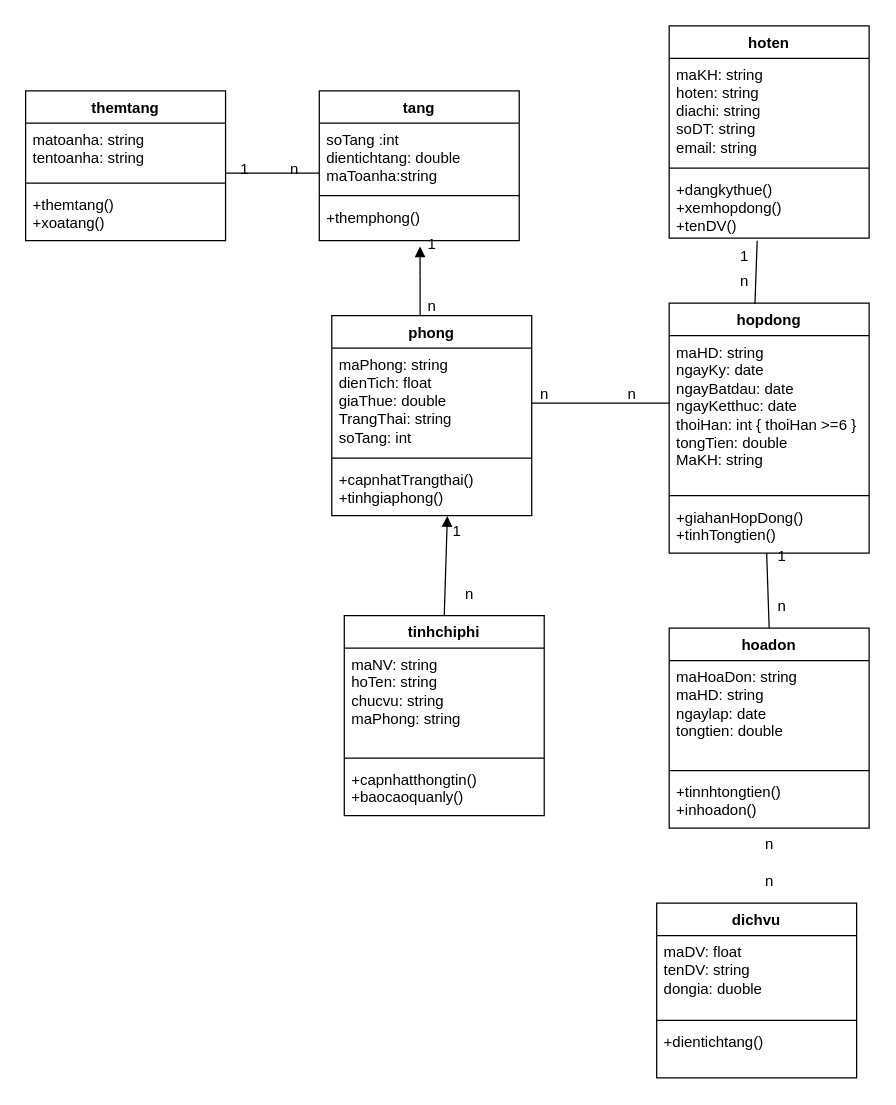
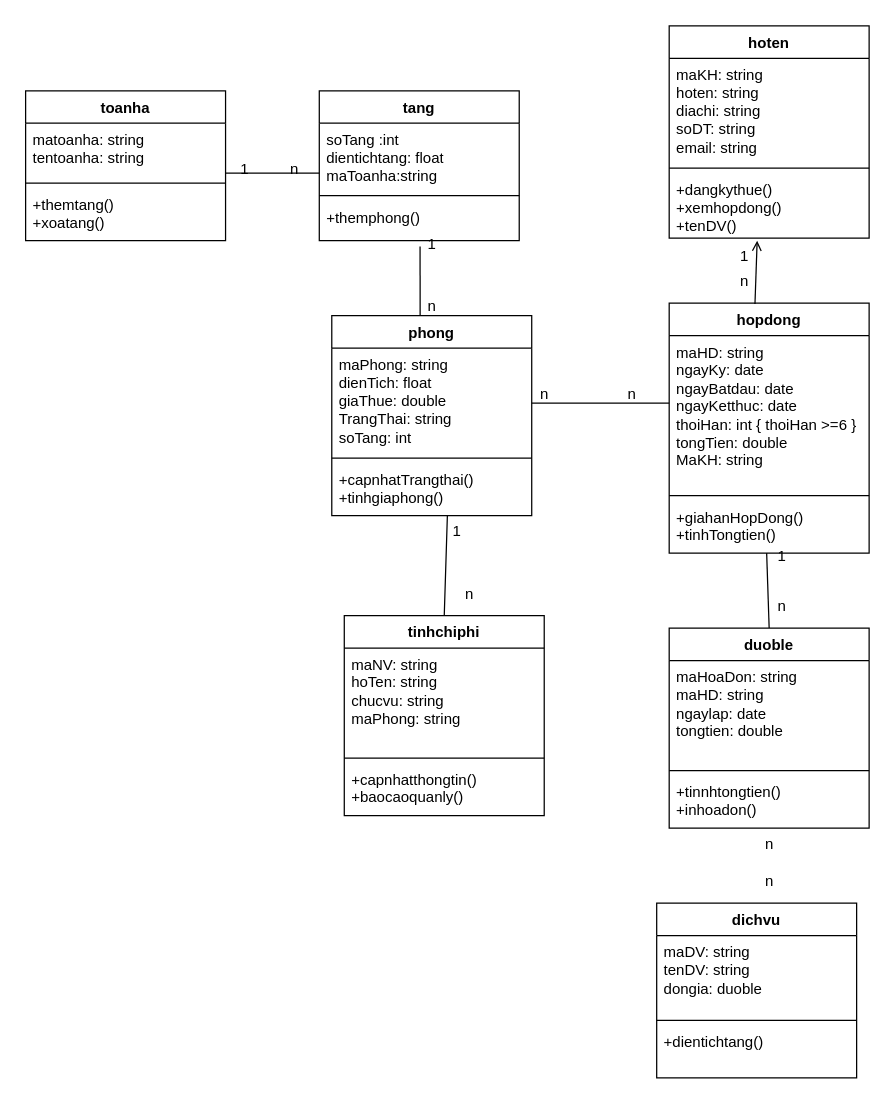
  <mxCell id="0" />
  <mxCell id="1" parent="0" />
- <mxCell id="2" value="themtang" style="swimlane;fontStyle=1;align=center;verticalAlign=top;childLayout=stackLayout;horizontal=1;startSize=26;horizontalStack=0;resizeParent=1;resizeParentMax=0;resizeLast=0;collapsible=1;marginBottom=0;whiteSpace=wrap;html=1;" vertex="1" parent="1"><mxGeometry x="20" y="72" width="160" height="120" as="geometry" /></mxCell>
+ <mxCell id="2" value="toanha" style="swimlane;fontStyle=1;align=center;verticalAlign=top;childLayout=stackLayout;horizontal=1;startSize=26;horizontalStack=0;resizeParent=1;resizeParentMax=0;resizeLast=0;collapsible=1;marginBottom=0;whiteSpace=wrap;html=1;" vertex="1" parent="1"><mxGeometry x="20" y="72" width="160" height="120" as="geometry" /></mxCell>
  <mxCell id="3" value="matoanha: string&lt;div&gt;tentoanha: string&lt;/div&gt;" style="text;strokeColor=none;fillColor=none;align=left;verticalAlign=top;spacingLeft=4;spacingRight=4;overflow=hidden;rotatable=0;points=[[0,0.5],[1,0.5]];portConstraint=eastwest;whiteSpace=wrap;html=1;" vertex="1" parent="2"><mxGeometry y="26" width="160" height="44" as="geometry" /></mxCell>
  <mxCell id="4" value="" style="line;strokeWidth=1;fillColor=none;align=left;verticalAlign=middle;spacingTop=-1;spacingLeft=3;spacingRight=3;rotatable=0;labelPosition=right;points=[];portConstraint=eastwest;strokeColor=inherit;" vertex="1" parent="2"><mxGeometry y="70" width="160" height="8" as="geometry" /></mxCell>
  <mxCell id="5" value="+themtang()&lt;div&gt;+xoatang()&lt;/div&gt;" style="text;strokeColor=none;fillColor=none;align=left;verticalAlign=top;spacingLeft=4;spacingRight=4;overflow=hidden;rotatable=0;points=[[0,0.5],[1,0.5]];portConstraint=eastwest;whiteSpace=wrap;html=1;" vertex="1" parent="2"><mxGeometry y="78" width="160" height="42" as="geometry" /></mxCell>
  <mxCell id="6" value="tang" style="swimlane;fontStyle=1;align=center;verticalAlign=top;childLayout=stackLayout;horizontal=1;startSize=26;horizontalStack=0;resizeParent=1;resizeParentMax=0;resizeLast=0;collapsible=1;marginBottom=0;whiteSpace=wrap;html=1;" vertex="1" parent="1"><mxGeometry x="255" y="72" width="160" height="120" as="geometry" /></mxCell>
- <mxCell id="7" value="&lt;div&gt;soTang :int&lt;/div&gt;&lt;div&gt;dientichtang: double&lt;/div&gt;&lt;div&gt;maToanha:string&lt;/div&gt;" style="text;strokeColor=none;fillColor=none;align=left;verticalAlign=top;spacingLeft=4;spacingRight=4;overflow=hidden;rotatable=0;points=[[0,0.5],[1,0.5]];portConstraint=eastwest;whiteSpace=wrap;html=1;" vertex="1" parent="6"><mxGeometry y="26" width="160" height="54" as="geometry" /></mxCell>
+ <mxCell id="7" value="&lt;div&gt;soTang :int&lt;/div&gt;&lt;div&gt;dientichtang: float&lt;/div&gt;&lt;div&gt;maToanha:string&lt;/div&gt;" style="text;strokeColor=none;fillColor=none;align=left;verticalAlign=top;spacingLeft=4;spacingRight=4;overflow=hidden;rotatable=0;points=[[0,0.5],[1,0.5]];portConstraint=eastwest;whiteSpace=wrap;html=1;" vertex="1" parent="6"><mxGeometry y="26" width="160" height="54" as="geometry" /></mxCell>
  <mxCell id="8" value="" style="line;strokeWidth=1;fillColor=none;align=left;verticalAlign=middle;spacingTop=-1;spacingLeft=3;spacingRight=3;rotatable=0;labelPosition=right;points=[];portConstraint=eastwest;strokeColor=inherit;" vertex="1" parent="6"><mxGeometry y="80" width="160" height="8" as="geometry" /></mxCell>
  <mxCell id="9" value="&lt;div&gt;+themphong()&lt;/div&gt;" style="text;strokeColor=none;fillColor=none;align=left;verticalAlign=top;spacingLeft=4;spacingRight=4;overflow=hidden;rotatable=0;points=[[0,0.5],[1,0.5]];portConstraint=eastwest;whiteSpace=wrap;html=1;" vertex="1" parent="6"><mxGeometry y="88" width="160" height="32" as="geometry" /></mxCell>
  <mxCell id="10" value="" style="line;strokeWidth=1;fillColor=none;align=left;verticalAlign=middle;spacingTop=-1;spacingLeft=3;spacingRight=3;rotatable=0;labelPosition=right;points=[];portConstraint=eastwest;strokeColor=inherit;" vertex="1" parent="1"><mxGeometry x="180" y="134" width="75" height="8" as="geometry" /></mxCell>
  <mxCell id="11" value="phong" style="swimlane;fontStyle=1;align=center;verticalAlign=top;childLayout=stackLayout;horizontal=1;startSize=26;horizontalStack=0;resizeParent=1;resizeParentMax=0;resizeLast=0;collapsible=1;marginBottom=0;whiteSpace=wrap;html=1;" vertex="1" parent="1"><mxGeometry x="265" y="252" width="160" height="160" as="geometry" /></mxCell>
  <mxCell id="12" value="&lt;div&gt;&lt;span style=&quot;background-color: transparent; color: light-dark(rgb(0, 0, 0), rgb(255, 255, 255));&quot;&gt;maPhong: string&lt;/span&gt;&lt;/div&gt;&lt;div&gt;&lt;span style=&quot;background-color: transparent; color: light-dark(rgb(0, 0, 0), rgb(255, 255, 255));&quot;&gt;dienTich: float&lt;/span&gt;&lt;/div&gt;&lt;div&gt;&lt;span style=&quot;background-color: transparent; color: light-dark(rgb(0, 0, 0), rgb(255, 255, 255));&quot;&gt;giaThue: double&lt;/span&gt;&lt;/div&gt;&lt;div&gt;TrangThai: string&lt;/div&gt;&lt;div&gt;soTang: int&lt;/div&gt;" style="text;strokeColor=none;fillColor=none;align=left;verticalAlign=top;spacingLeft=4;spacingRight=4;overflow=hidden;rotatable=0;points=[[0,0.5],[1,0.5]];portConstraint=eastwest;whiteSpace=wrap;html=1;" vertex="1" parent="11"><mxGeometry y="26" width="160" height="84" as="geometry" /></mxCell>
  <mxCell id="13" value="" style="line;strokeWidth=1;fillColor=none;align=left;verticalAlign=middle;spacingTop=-1;spacingLeft=3;spacingRight=3;rotatable=0;labelPosition=right;points=[];portConstraint=eastwest;strokeColor=inherit;" vertex="1" parent="11"><mxGeometry y="110" width="160" height="8" as="geometry" /></mxCell>
  <mxCell id="14" value="+capnhatTrangthai()&lt;div&gt;+tinhgiaphong()&lt;/div&gt;" style="text;strokeColor=none;fillColor=none;align=left;verticalAlign=top;spacingLeft=4;spacingRight=4;overflow=hidden;rotatable=0;points=[[0,0.5],[1,0.5]];portConstraint=eastwest;whiteSpace=wrap;html=1;" vertex="1" parent="11"><mxGeometry y="118" width="160" height="42" as="geometry" /></mxCell>
- <mxCell id="15" value="" style="endArrow=block;html=1;rounded=0;entryX=0.504;entryY=1.144;entryDx=0;entryDy=0;entryPerimeter=0;exitX=0.442;exitY=0;exitDx=0;exitDy=0;exitPerimeter=0;" edge="1" parent="1" source="11" target="9"><mxGeometry relative="1" as="geometry"><mxPoint x="55" y="242" as="sourcePoint" /><mxPoint x="255" y="212" as="targetPoint" /></mxGeometry></mxCell>
+ <mxCell id="15" value="" style="endArrow=none;html=1;rounded=0;entryX=0.504;entryY=1.144;entryDx=0;entryDy=0;entryPerimeter=0;exitX=0.442;exitY=0;exitDx=0;exitDy=0;exitPerimeter=0;" edge="1" parent="1" source="11" target="9"><mxGeometry relative="1" as="geometry"><mxPoint x="55" y="242" as="sourcePoint" /><mxPoint x="255" y="212" as="targetPoint" /></mxGeometry></mxCell>
  <mxCell id="16" value="" style="endArrow=none;html=1;rounded=0;" edge="1" parent="1"><mxGeometry relative="1" as="geometry"><mxPoint x="425" y="322" as="sourcePoint" /><mxPoint x="535" y="322" as="targetPoint" /></mxGeometry></mxCell>
  <mxCell id="17" value="hopdong" style="swimlane;fontStyle=1;align=center;verticalAlign=top;childLayout=stackLayout;horizontal=1;startSize=26;horizontalStack=0;resizeParent=1;resizeParentMax=0;resizeLast=0;collapsible=1;marginBottom=0;whiteSpace=wrap;html=1;" vertex="1" parent="1"><mxGeometry x="535" y="242" width="160" height="200" as="geometry" /></mxCell>
  <mxCell id="18" value="maHD: string&lt;div&gt;ngayKy: date&lt;/div&gt;&lt;div&gt;ngayBatdau: date&lt;/div&gt;&lt;div&gt;ngayKetthuc: date&lt;/div&gt;&lt;div&gt;thoiHan: int { thoiHan &amp;gt;=6 }&lt;/div&gt;&lt;div&gt;tongTien: double&lt;/div&gt;&lt;div&gt;MaKH: string&lt;/div&gt;" style="text;strokeColor=none;fillColor=none;align=left;verticalAlign=top;spacingLeft=4;spacingRight=4;overflow=hidden;rotatable=0;points=[[0,0.5],[1,0.5]];portConstraint=eastwest;whiteSpace=wrap;html=1;" vertex="1" parent="17"><mxGeometry y="26" width="160" height="124" as="geometry" /></mxCell>
  <mxCell id="19" value="" style="line;strokeWidth=1;fillColor=none;align=left;verticalAlign=middle;spacingTop=-1;spacingLeft=3;spacingRight=3;rotatable=0;labelPosition=right;points=[];portConstraint=eastwest;strokeColor=inherit;" vertex="1" parent="17"><mxGeometry y="150" width="160" height="8" as="geometry" /></mxCell>
  <mxCell id="20" value="&lt;div&gt;+giahanHopDong()&lt;/div&gt;&lt;div&gt;+tinhTongtien()&lt;/div&gt;" style="text;strokeColor=none;fillColor=none;align=left;verticalAlign=top;spacingLeft=4;spacingRight=4;overflow=hidden;rotatable=0;points=[[0,0.5],[1,0.5]];portConstraint=eastwest;whiteSpace=wrap;html=1;" vertex="1" parent="17"><mxGeometry y="158" width="160" height="42" as="geometry" /></mxCell>
  <mxCell id="21" value="hoten" style="swimlane;fontStyle=1;align=center;verticalAlign=top;childLayout=stackLayout;horizontal=1;startSize=26;horizontalStack=0;resizeParent=1;resizeParentMax=0;resizeLast=0;collapsible=1;marginBottom=0;whiteSpace=wrap;html=1;" vertex="1" parent="1"><mxGeometry x="535" y="20" width="160" height="170" as="geometry" /></mxCell>
  <mxCell id="22" value="maKH: string&lt;div&gt;hoten: string&lt;/div&gt;&lt;div&gt;diachi: string&lt;/div&gt;&lt;div&gt;soDT: string&lt;/div&gt;&lt;div&gt;email: string&lt;br&gt;&lt;div&gt;&lt;br&gt;&lt;/div&gt;&lt;/div&gt;" style="text;strokeColor=none;fillColor=none;align=left;verticalAlign=top;spacingLeft=4;spacingRight=4;overflow=hidden;rotatable=0;points=[[0,0.5],[1,0.5]];portConstraint=eastwest;whiteSpace=wrap;html=1;" vertex="1" parent="21"><mxGeometry y="26" width="160" height="84" as="geometry" /></mxCell>
  <mxCell id="23" value="" style="line;strokeWidth=1;fillColor=none;align=left;verticalAlign=middle;spacingTop=-1;spacingLeft=3;spacingRight=3;rotatable=0;labelPosition=right;points=[];portConstraint=eastwest;strokeColor=inherit;" vertex="1" parent="21"><mxGeometry y="110" width="160" height="8" as="geometry" /></mxCell>
  <mxCell id="24" value="+dangkythue()&lt;div&gt;+xemhopdong()&lt;/div&gt;&lt;div&gt;+tenDV()&lt;/div&gt;" style="text;strokeColor=none;fillColor=none;align=left;verticalAlign=top;spacingLeft=4;spacingRight=4;overflow=hidden;rotatable=0;points=[[0,0.5],[1,0.5]];portConstraint=eastwest;whiteSpace=wrap;html=1;" vertex="1" parent="21"><mxGeometry y="118" width="160" height="52" as="geometry" /></mxCell>
- <mxCell id="25" value="" style="endArrow=none;html=1;rounded=0;entryX=0.44;entryY=1.04;entryDx=0;entryDy=0;entryPerimeter=0;exitX=0.429;exitY=0.003;exitDx=0;exitDy=0;exitPerimeter=0;" edge="1" parent="1" source="17" target="24"><mxGeometry relative="1" as="geometry"><mxPoint x="445" y="212" as="sourcePoint" /><mxPoint x="605" y="212" as="targetPoint" /></mxGeometry></mxCell>
+ <mxCell id="25" value="" style="endArrow=open;html=1;rounded=0;entryX=0.44;entryY=1.04;entryDx=0;entryDy=0;entryPerimeter=0;exitX=0.429;exitY=0.003;exitDx=0;exitDy=0;exitPerimeter=0;" edge="1" parent="1" source="17" target="24"><mxGeometry relative="1" as="geometry"><mxPoint x="445" y="212" as="sourcePoint" /><mxPoint x="605" y="212" as="targetPoint" /></mxGeometry></mxCell>
  <mxCell id="26" value="tinhchiphi" style="swimlane;fontStyle=1;align=center;verticalAlign=top;childLayout=stackLayout;horizontal=1;startSize=26;horizontalStack=0;resizeParent=1;resizeParentMax=0;resizeLast=0;collapsible=1;marginBottom=0;whiteSpace=wrap;html=1;" vertex="1" parent="1"><mxGeometry x="275" y="492" width="160" height="160" as="geometry" /></mxCell>
  <mxCell id="27" value="maNV: string&lt;div&gt;hoTen: string&lt;/div&gt;&lt;div&gt;chucvu: string&lt;/div&gt;&lt;div&gt;maPhong: string&lt;/div&gt;" style="text;strokeColor=none;fillColor=none;align=left;verticalAlign=top;spacingLeft=4;spacingRight=4;overflow=hidden;rotatable=0;points=[[0,0.5],[1,0.5]];portConstraint=eastwest;whiteSpace=wrap;html=1;" vertex="1" parent="26"><mxGeometry y="26" width="160" height="84" as="geometry" /></mxCell>
  <mxCell id="28" value="" style="line;strokeWidth=1;fillColor=none;align=left;verticalAlign=middle;spacingTop=-1;spacingLeft=3;spacingRight=3;rotatable=0;labelPosition=right;points=[];portConstraint=eastwest;strokeColor=inherit;" vertex="1" parent="26"><mxGeometry y="110" width="160" height="8" as="geometry" /></mxCell>
  <mxCell id="29" value="+capnhatthongtin()&lt;div&gt;+baocaoquanly()&lt;/div&gt;" style="text;strokeColor=none;fillColor=none;align=left;verticalAlign=top;spacingLeft=4;spacingRight=4;overflow=hidden;rotatable=0;points=[[0,0.5],[1,0.5]];portConstraint=eastwest;whiteSpace=wrap;html=1;" vertex="1" parent="26"><mxGeometry y="118" width="160" height="42" as="geometry" /></mxCell>
- <mxCell id="30" value="" style="endArrow=block;html=1;rounded=0;entryX=0.578;entryY=1.008;entryDx=0;entryDy=0;entryPerimeter=0;exitX=0.5;exitY=0;exitDx=0;exitDy=0;" edge="1" parent="1" source="26" target="14"><mxGeometry relative="1" as="geometry"><mxPoint x="205" y="422" as="sourcePoint" /><mxPoint x="365" y="422" as="targetPoint" /></mxGeometry></mxCell>
- <mxCell id="31" value="hoadon" style="swimlane;fontStyle=1;align=center;verticalAlign=top;childLayout=stackLayout;horizontal=1;startSize=26;horizontalStack=0;resizeParent=1;resizeParentMax=0;resizeLast=0;collapsible=1;marginBottom=0;whiteSpace=wrap;html=1;" vertex="1" parent="1"><mxGeometry x="535" y="502" width="160" height="160" as="geometry" /></mxCell>
+ <mxCell id="30" value="" style="endArrow=none;html=1;rounded=0;entryX=0.578;entryY=1.008;entryDx=0;entryDy=0;entryPerimeter=0;exitX=0.5;exitY=0;exitDx=0;exitDy=0;" edge="1" parent="1" source="26" target="14"><mxGeometry relative="1" as="geometry"><mxPoint x="205" y="422" as="sourcePoint" /><mxPoint x="365" y="422" as="targetPoint" /></mxGeometry></mxCell>
+ <mxCell id="31" value="duoble" style="swimlane;fontStyle=1;align=center;verticalAlign=top;childLayout=stackLayout;horizontal=1;startSize=26;horizontalStack=0;resizeParent=1;resizeParentMax=0;resizeLast=0;collapsible=1;marginBottom=0;whiteSpace=wrap;html=1;" vertex="1" parent="1"><mxGeometry x="535" y="502" width="160" height="160" as="geometry" /></mxCell>
  <mxCell id="32" value="maHoaDon: string&lt;div&gt;maHD: string&lt;/div&gt;&lt;div&gt;ngaylap: date&lt;/div&gt;&lt;div&gt;tongtien: double&lt;/div&gt;" style="text;strokeColor=none;fillColor=none;align=left;verticalAlign=top;spacingLeft=4;spacingRight=4;overflow=hidden;rotatable=0;points=[[0,0.5],[1,0.5]];portConstraint=eastwest;whiteSpace=wrap;html=1;" vertex="1" parent="31"><mxGeometry y="26" width="160" height="84" as="geometry" /></mxCell>
  <mxCell id="33" value="" style="line;strokeWidth=1;fillColor=none;align=left;verticalAlign=middle;spacingTop=-1;spacingLeft=3;spacingRight=3;rotatable=0;labelPosition=right;points=[];portConstraint=eastwest;strokeColor=inherit;" vertex="1" parent="31"><mxGeometry y="110" width="160" height="8" as="geometry" /></mxCell>
  <mxCell id="34" value="+tinnhtongtien()&lt;div&gt;+inhoadon()&lt;/div&gt;" style="text;strokeColor=none;fillColor=none;align=left;verticalAlign=top;spacingLeft=4;spacingRight=4;overflow=hidden;rotatable=0;points=[[0,0.5],[1,0.5]];portConstraint=eastwest;whiteSpace=wrap;html=1;" vertex="1" parent="31"><mxGeometry y="118" width="160" height="42" as="geometry" /></mxCell>
  <mxCell id="35" value="" style="endArrow=none;html=1;rounded=0;exitX=0.5;exitY=0;exitDx=0;exitDy=0;" edge="1" parent="1" source="31"><mxGeometry relative="1" as="geometry"><mxPoint x="435" y="452" as="sourcePoint" /><mxPoint x="613" y="442" as="targetPoint" /></mxGeometry></mxCell>
  <mxCell id="36" value="dichvu" style="swimlane;fontStyle=1;align=center;verticalAlign=top;childLayout=stackLayout;horizontal=1;startSize=26;horizontalStack=0;resizeParent=1;resizeParentMax=0;resizeLast=0;collapsible=1;marginBottom=0;whiteSpace=wrap;html=1;" vertex="1" parent="1"><mxGeometry x="525" y="722" width="160" height="140" as="geometry" /></mxCell>
- <mxCell id="37" value="maDV: float&lt;div&gt;tenDV: string&lt;/div&gt;&lt;div&gt;dongia: duoble&lt;/div&gt;" style="text;strokeColor=none;fillColor=none;align=left;verticalAlign=top;spacingLeft=4;spacingRight=4;overflow=hidden;rotatable=0;points=[[0,0.5],[1,0.5]];portConstraint=eastwest;whiteSpace=wrap;html=1;" vertex="1" parent="36"><mxGeometry y="26" width="160" height="64" as="geometry" /></mxCell>
+ <mxCell id="37" value="maDV: string&lt;div&gt;tenDV: string&lt;/div&gt;&lt;div&gt;dongia: duoble&lt;/div&gt;" style="text;strokeColor=none;fillColor=none;align=left;verticalAlign=top;spacingLeft=4;spacingRight=4;overflow=hidden;rotatable=0;points=[[0,0.5],[1,0.5]];portConstraint=eastwest;whiteSpace=wrap;html=1;" vertex="1" parent="36"><mxGeometry y="26" width="160" height="64" as="geometry" /></mxCell>
  <mxCell id="38" value="" style="line;strokeWidth=1;fillColor=none;align=left;verticalAlign=middle;spacingTop=-1;spacingLeft=3;spacingRight=3;rotatable=0;labelPosition=right;points=[];portConstraint=eastwest;strokeColor=inherit;" vertex="1" parent="36"><mxGeometry y="90" width="160" height="8" as="geometry" /></mxCell>
  <mxCell id="39" value="+dientichtang()" style="text;strokeColor=none;fillColor=none;align=left;verticalAlign=top;spacingLeft=4;spacingRight=4;overflow=hidden;rotatable=0;points=[[0,0.5],[1,0.5]];portConstraint=eastwest;whiteSpace=wrap;html=1;" vertex="1" parent="36"><mxGeometry y="98" width="160" height="42" as="geometry" /></mxCell>
  <mxCell id="40" value="1" style="text;html=1;align=center;verticalAlign=middle;resizable=0;points=[];autosize=1;strokeColor=none;fillColor=none;" vertex="1" parent="1"><mxGeometry x="180" y="120" width="30" height="30" as="geometry" /></mxCell>
  <mxCell id="41" value="n" style="text;html=1;align=center;verticalAlign=middle;resizable=0;points=[];autosize=1;strokeColor=none;fillColor=none;" vertex="1" parent="1"><mxGeometry x="220" y="120" width="30" height="30" as="geometry" /></mxCell>
  <mxCell id="42" value="1" style="text;html=1;align=center;verticalAlign=middle;resizable=0;points=[];autosize=1;strokeColor=none;fillColor=none;" vertex="1" parent="1"><mxGeometry x="330" y="180" width="30" height="30" as="geometry" /></mxCell>
  <mxCell id="43" value="n" style="text;html=1;align=center;verticalAlign=middle;resizable=0;points=[];autosize=1;strokeColor=none;fillColor=none;" vertex="1" parent="1"><mxGeometry x="330" y="230" width="30" height="30" as="geometry" /></mxCell>
  <mxCell id="44" value="n" style="text;html=1;align=center;verticalAlign=middle;resizable=0;points=[];autosize=1;strokeColor=none;fillColor=none;" vertex="1" parent="1"><mxGeometry x="420" y="300" width="30" height="30" as="geometry" /></mxCell>
  <mxCell id="45" value="n" style="text;html=1;align=center;verticalAlign=middle;resizable=0;points=[];autosize=1;strokeColor=none;fillColor=none;" vertex="1" parent="1"><mxGeometry x="490" y="300" width="30" height="30" as="geometry" /></mxCell>
  <mxCell id="46" value="1" style="text;html=1;align=center;verticalAlign=middle;resizable=0;points=[];autosize=1;strokeColor=none;fillColor=none;" vertex="1" parent="1"><mxGeometry x="580" y="190" width="30" height="30" as="geometry" /></mxCell>
  <mxCell id="47" value="n" style="text;html=1;align=center;verticalAlign=middle;resizable=0;points=[];autosize=1;strokeColor=none;fillColor=none;" vertex="1" parent="1"><mxGeometry x="580" y="210" width="30" height="30" as="geometry" /></mxCell>
  <mxCell id="48" value="1" style="text;html=1;align=center;verticalAlign=middle;resizable=0;points=[];autosize=1;strokeColor=none;fillColor=none;" vertex="1" parent="1"><mxGeometry x="350" y="410" width="30" height="30" as="geometry" /></mxCell>
  <mxCell id="49" value="n" style="text;html=1;align=center;verticalAlign=middle;resizable=0;points=[];autosize=1;strokeColor=none;fillColor=none;" vertex="1" parent="1"><mxGeometry x="360" y="460" width="30" height="30" as="geometry" /></mxCell>
  <mxCell id="50" value="1" style="text;html=1;align=center;verticalAlign=middle;resizable=0;points=[];autosize=1;strokeColor=none;fillColor=none;" vertex="1" parent="1"><mxGeometry x="610" y="430" width="30" height="30" as="geometry" /></mxCell>
  <mxCell id="51" value="n" style="text;html=1;align=center;verticalAlign=middle;resizable=0;points=[];autosize=1;strokeColor=none;fillColor=none;" vertex="1" parent="1"><mxGeometry x="610" y="470" width="30" height="30" as="geometry" /></mxCell>
  <mxCell id="52" value="n" style="text;html=1;align=center;verticalAlign=middle;resizable=0;points=[];autosize=1;strokeColor=none;fillColor=none;" vertex="1" parent="1"><mxGeometry x="600" y="660" width="30" height="30" as="geometry" /></mxCell>
  <mxCell id="53" value="n" style="text;html=1;align=center;verticalAlign=middle;resizable=0;points=[];autosize=1;strokeColor=none;fillColor=none;" vertex="1" parent="1"><mxGeometry x="600" y="690" width="30" height="30" as="geometry" /></mxCell>
